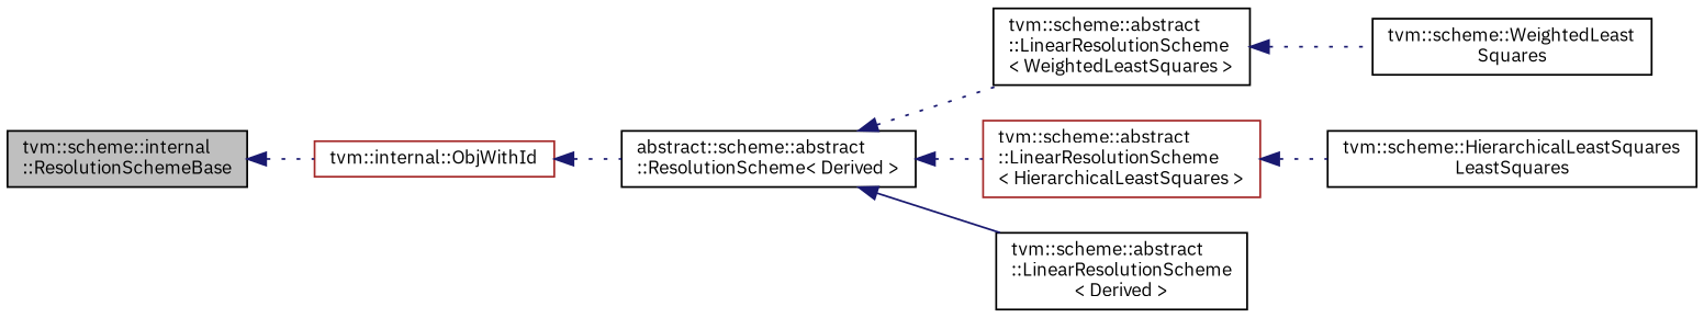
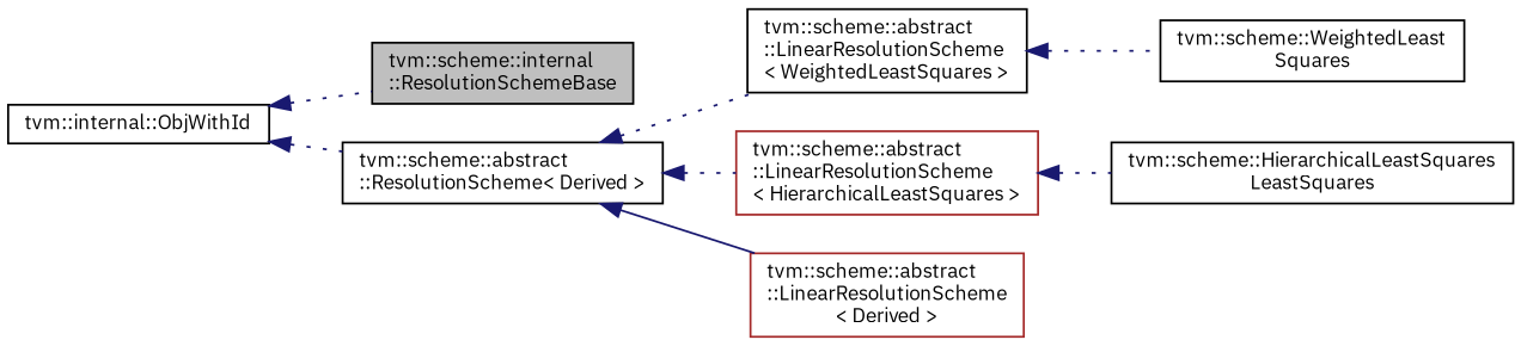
  digraph {
    fontname="IBM Plex Sans"
    rankdir=LR
    node [color=black fillcolor=white fontname="IBM Plex Sans" fontsize=10 shape=record style=filled]
    edge [color=midnightblue dir=back fontname="IBM Plex Sans" fontsize=10 labelfontname=Helvetica labelfontsize=10 style=dotted]
    n1 [fillcolor=grey75 fontcolor=black height=0.2 label="tvm::scheme::internal\l::ResolutionSchemeBase" width=0.4]
-   n2 [height=0.2 label="abstract::scheme::abstract\l::ResolutionScheme\< Derived \>" width=0.4]
+   n2 [height=0.2 label="tvm::scheme::abstract\l::ResolutionScheme\< Derived \>" width=0.4]
    n3 [height=0.2 label="tvm::scheme::abstract\l::LinearResolutionScheme\l\< WeightedLeastSquares \>" width=0.4]
    n4 [color=brown height=0.2 label="tvm::scheme::abstract\l::LinearResolutionScheme\l\< HierarchicalLeastSquares \>" width=0.4]
-   n5 [height=0.2 label="tvm::scheme::abstract\l::LinearResolutionScheme\l\< Derived \>" width=0.4]
-   n6 [color=brown height=0.2 label="tvm::internal::ObjWithId" width=0.4]
+   n5 [color=brown height=0.2 label="tvm::scheme::abstract\l::LinearResolutionScheme\l\< Derived \>" width=0.4]
+   n6 [height=0.2 label="tvm::internal::ObjWithId" width=0.4]
    n7 [height=0.2 label="tvm::scheme::WeightedLeast\lSquares" width=0.4]
    n8 [height=0.2 label="tvm::scheme::HierarchicalLeastSquares\lLeastSquares" width=0.4]
    n2 -> n3
    n2 -> n4
    n2 -> n5 [style=solid]
    n3 -> n7
    n4 -> n8
-   n1 -> n6
+   n6 -> n1
    n6 -> n2
  }
